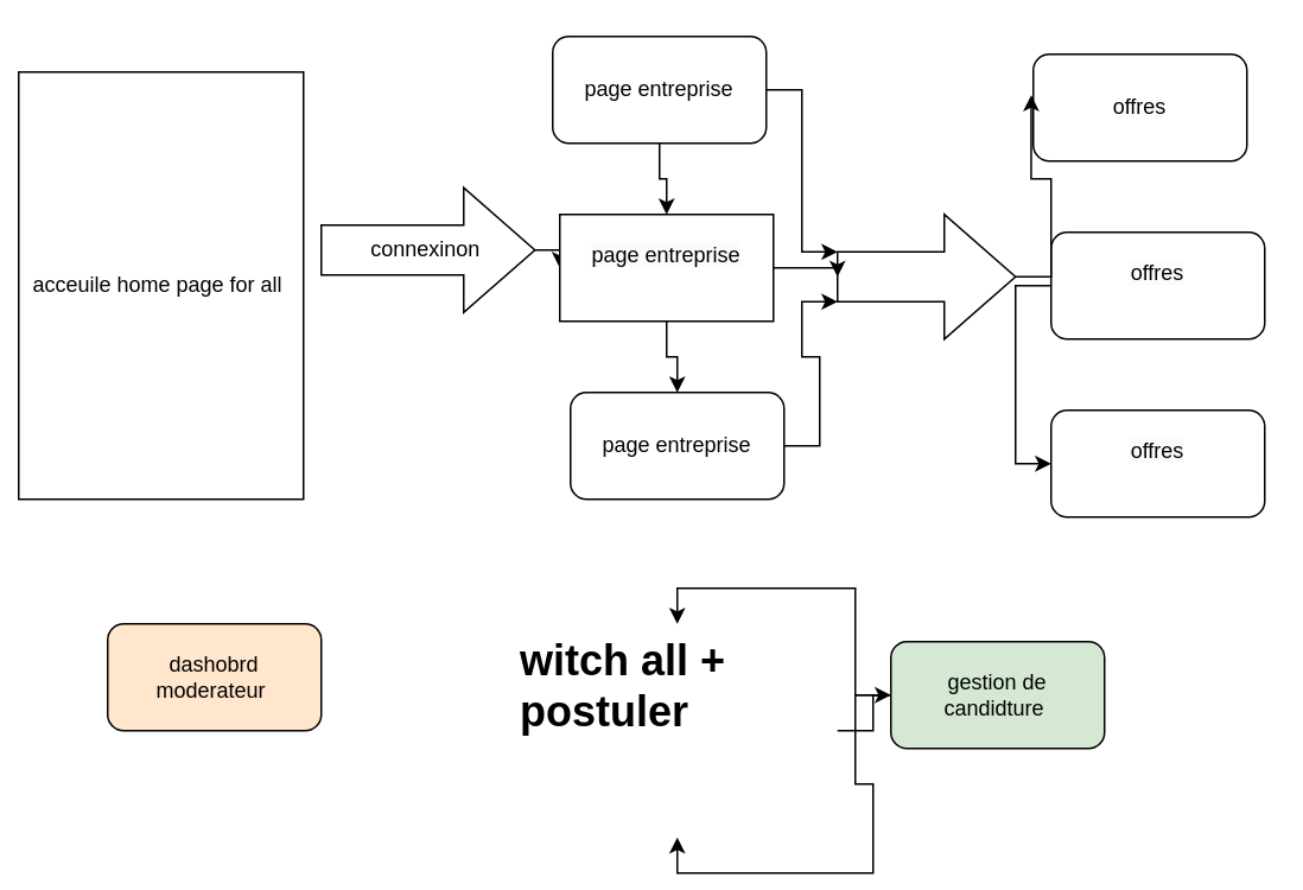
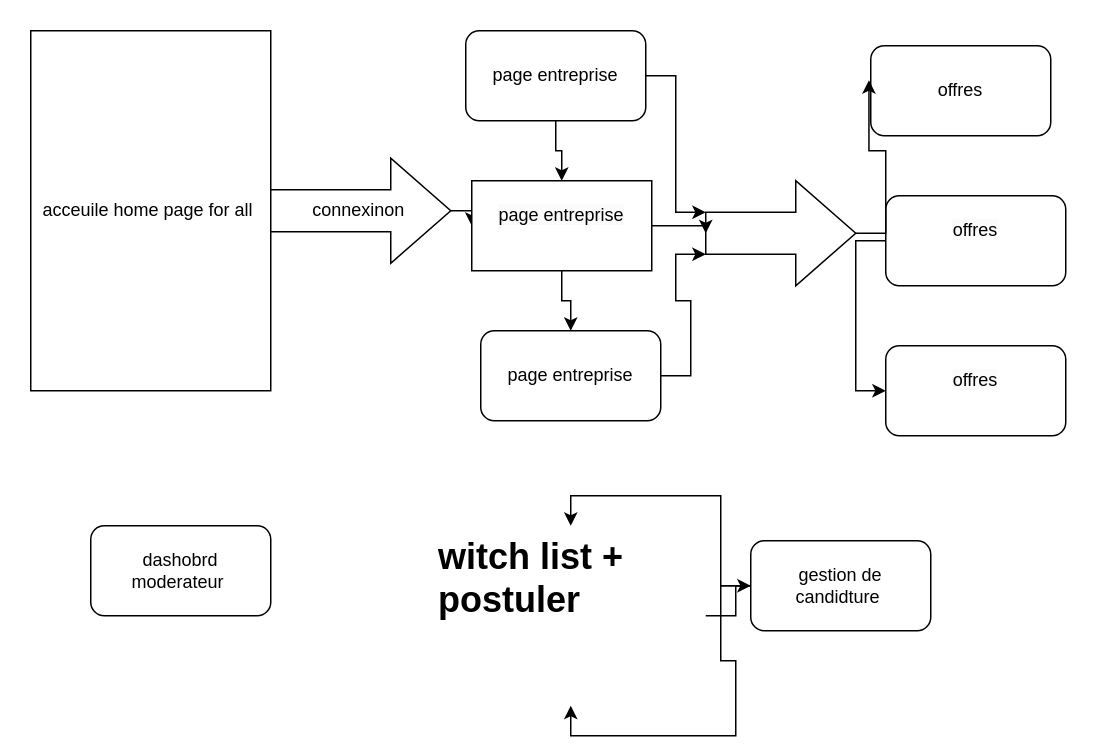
  <mxCell id="0" />
  <mxCell id="1" parent="0" />
- <mxCell id="2" value="acceuile home page for all&amp;nbsp;" style="rounded=0;whiteSpace=wrap;html=1;" vertex="1" parent="1"><mxGeometry x="10" y="40" width="160" height="240" as="geometry" /></mxCell>
+ <mxCell id="2" value="acceuile home page for all&amp;nbsp;" style="rounded=0;whiteSpace=wrap;html=1;" vertex="1" parent="1"><mxGeometry x="20" y="20" width="160" height="240" as="geometry" /></mxCell>
  <mxCell id="3" style="edgeStyle=orthogonalEdgeStyle;rounded=0;orthogonalLoop=1;jettySize=auto;html=1;exitX=1;exitY=0.5;exitDx=0;exitDy=0;exitPerimeter=0;entryX=0;entryY=0.5;entryDx=0;entryDy=0;" edge="1" parent="1" source="4" target="8"><mxGeometry relative="1" as="geometry" /></mxCell>
  <mxCell id="4" value="connexinon&amp;nbsp;" style="html=1;shadow=0;dashed=0;align=center;verticalAlign=middle;shape=mxgraph.arrows2.arrow;dy=0.6;dx=40;notch=0;" vertex="1" parent="1"><mxGeometry x="180" y="105" width="120" height="70" as="geometry" /></mxCell>
  <mxCell id="5" style="edgeStyle=orthogonalEdgeStyle;rounded=0;orthogonalLoop=1;jettySize=auto;html=1;entryX=0.5;entryY=0;entryDx=0;entryDy=0;" edge="1" parent="1" source="6" target="8"><mxGeometry relative="1" as="geometry" /></mxCell>
  <mxCell id="6" value="page entreprise" style="rounded=1;whiteSpace=wrap;html=1;" vertex="1" parent="1"><mxGeometry x="310" y="20" width="120" height="60" as="geometry" /></mxCell>
  <mxCell id="7" style="edgeStyle=orthogonalEdgeStyle;rounded=0;orthogonalLoop=1;jettySize=auto;html=1;entryX=0.5;entryY=0;entryDx=0;entryDy=0;" edge="1" parent="1" source="8" target="9"><mxGeometry relative="1" as="geometry" /></mxCell>
  <mxCell id="8" value="&#10;&lt;span style=&quot;color: rgb(0, 0, 0); font-family: Helvetica; font-size: 12px; font-style: normal; font-variant-ligatures: normal; font-variant-caps: normal; font-weight: 400; letter-spacing: normal; orphans: 2; text-align: center; text-indent: 0px; text-transform: none; widows: 2; word-spacing: 0px; -webkit-text-stroke-width: 0px; white-space: normal; background-color: rgb(251, 251, 251); text-decoration-thickness: initial; text-decoration-style: initial; text-decoration-color: initial; display: inline !important; float: none;&quot;&gt;page entreprise&lt;/span&gt;&#10;&#10;" style="rounded=0;whiteSpace=wrap;html=1;" vertex="1" parent="1"><mxGeometry x="314" y="120" width="120" height="60" as="geometry" /></mxCell>
  <mxCell id="9" value="page entreprise" style="rounded=1;whiteSpace=wrap;html=1;" vertex="1" parent="1"><mxGeometry x="320" y="220" width="120" height="60" as="geometry" /></mxCell>
  <mxCell id="10" style="edgeStyle=orthogonalEdgeStyle;rounded=0;orthogonalLoop=1;jettySize=auto;html=1;exitX=0;exitY=0.5;exitDx=0;exitDy=0;entryX=0;entryY=0.5;entryDx=0;entryDy=0;" edge="1" parent="1" source="16" target="17"><mxGeometry relative="1" as="geometry" /></mxCell>
  <mxCell id="11" value="" style="html=1;shadow=0;dashed=0;align=center;verticalAlign=middle;shape=mxgraph.arrows2.arrow;dy=0.6;dx=40;notch=0;" vertex="1" parent="1"><mxGeometry x="470" y="120" width="100" height="70" as="geometry" /></mxCell>
  <mxCell id="12" style="edgeStyle=orthogonalEdgeStyle;rounded=0;orthogonalLoop=1;jettySize=auto;html=1;entryX=0;entryY=0;entryDx=0;entryDy=49;entryPerimeter=0;" edge="1" parent="1" source="9" target="11"><mxGeometry relative="1" as="geometry" /></mxCell>
  <mxCell id="13" style="edgeStyle=orthogonalEdgeStyle;rounded=0;orthogonalLoop=1;jettySize=auto;html=1;exitX=1;exitY=0.5;exitDx=0;exitDy=0;entryX=0;entryY=0.5;entryDx=0;entryDy=0;entryPerimeter=0;" edge="1" parent="1" source="8" target="11"><mxGeometry relative="1" as="geometry" /></mxCell>
  <mxCell id="14" style="edgeStyle=orthogonalEdgeStyle;rounded=0;orthogonalLoop=1;jettySize=auto;html=1;exitX=1;exitY=0.5;exitDx=0;exitDy=0;entryX=0;entryY=0;entryDx=0;entryDy=21;entryPerimeter=0;" edge="1" parent="1" source="6" target="11"><mxGeometry relative="1" as="geometry" /></mxCell>
  <mxCell id="15" value="offres" style="rounded=1;whiteSpace=wrap;html=1;" vertex="1" parent="1"><mxGeometry x="580" y="30" width="120" height="60" as="geometry" /></mxCell>
  <mxCell id="16" value="&#10;&lt;span style=&quot;color: rgb(0, 0, 0); font-family: Helvetica; font-size: 12px; font-style: normal; font-variant-ligatures: normal; font-variant-caps: normal; font-weight: 400; letter-spacing: normal; orphans: 2; text-align: center; text-indent: 0px; text-transform: none; widows: 2; word-spacing: 0px; -webkit-text-stroke-width: 0px; white-space: normal; background-color: rgb(251, 251, 251); text-decoration-thickness: initial; text-decoration-style: initial; text-decoration-color: initial; display: inline !important; float: none;&quot;&gt;offres&lt;/span&gt;&#10;&#10;" style="rounded=1;whiteSpace=wrap;html=1;" vertex="1" parent="1"><mxGeometry x="590" y="130" width="120" height="60" as="geometry" /></mxCell>
  <mxCell id="17" value="&#10;&lt;span style=&quot;color: rgb(0, 0, 0); font-family: Helvetica; font-size: 12px; font-style: normal; font-variant-ligatures: normal; font-variant-caps: normal; font-weight: 400; letter-spacing: normal; orphans: 2; text-align: center; text-indent: 0px; text-transform: none; widows: 2; word-spacing: 0px; -webkit-text-stroke-width: 0px; white-space: normal; background-color: rgb(251, 251, 251); text-decoration-thickness: initial; text-decoration-style: initial; text-decoration-color: initial; display: inline !important; float: none;&quot;&gt;offres&lt;/span&gt;&#10;&#10;" style="rounded=1;whiteSpace=wrap;html=1;" vertex="1" parent="1"><mxGeometry x="590" y="230" width="120" height="60" as="geometry" /></mxCell>
  <mxCell id="18" style="edgeStyle=orthogonalEdgeStyle;rounded=0;orthogonalLoop=1;jettySize=auto;html=1;entryX=-0.01;entryY=0.383;entryDx=0;entryDy=0;entryPerimeter=0;" edge="1" parent="1" source="11" target="15"><mxGeometry relative="1" as="geometry" /></mxCell>
- <mxCell id="19" value="dashobrd moderateur&amp;nbsp;" style="rounded=1;whiteSpace=wrap;html=1;fillColor=#ffe6cc;" vertex="1" parent="1"><mxGeometry x="60" y="350" width="120" height="60" as="geometry" /></mxCell>
+ <mxCell id="19" value="dashobrd moderateur&amp;nbsp;" style="rounded=1;whiteSpace=wrap;html=1;" vertex="1" parent="1"><mxGeometry x="60" y="350" width="120" height="60" as="geometry" /></mxCell>
  <mxCell id="20" style="edgeStyle=orthogonalEdgeStyle;rounded=0;orthogonalLoop=1;jettySize=auto;html=1;entryX=0.5;entryY=0;entryDx=0;entryDy=0;" edge="1" parent="1" source="22" target="24"><mxGeometry relative="1" as="geometry" /></mxCell>
  <mxCell id="21" style="edgeStyle=orthogonalEdgeStyle;rounded=0;orthogonalLoop=1;jettySize=auto;html=1;entryX=0.5;entryY=1;entryDx=0;entryDy=0;" edge="1" parent="1" source="22" target="24"><mxGeometry relative="1" as="geometry" /></mxCell>
- <mxCell id="22" value="gestion de candidture&amp;nbsp;" style="rounded=1;whiteSpace=wrap;html=1;fillColor=#d5e8d4;" vertex="1" parent="1"><mxGeometry x="500" y="360" width="120" height="60" as="geometry" /></mxCell>
+ <mxCell id="22" value="gestion de candidture&amp;nbsp;" style="rounded=1;whiteSpace=wrap;html=1;" vertex="1" parent="1"><mxGeometry x="500" y="360" width="120" height="60" as="geometry" /></mxCell>
  <mxCell id="23" style="edgeStyle=orthogonalEdgeStyle;rounded=0;orthogonalLoop=1;jettySize=auto;html=1;entryX=0;entryY=0.5;entryDx=0;entryDy=0;" edge="1" parent="1" source="24" target="22"><mxGeometry relative="1" as="geometry" /></mxCell>
- <mxCell id="24" value="&lt;h1 style=&quot;margin-top: 0px;&quot;&gt;witch all + postuler&amp;nbsp;&lt;/h1&gt;" style="text;html=1;whiteSpace=wrap;overflow=hidden;rounded=0;" vertex="1" parent="1"><mxGeometry x="290" y="350" width="180" height="120" as="geometry" /></mxCell>
+ <mxCell id="24" value="&lt;h1 style=&quot;margin-top: 0px;&quot;&gt;witch list + postuler&amp;nbsp;&lt;/h1&gt;" style="text;html=1;whiteSpace=wrap;overflow=hidden;rounded=0;" vertex="1" parent="1"><mxGeometry x="290" y="350" width="180" height="120" as="geometry" /></mxCell>
